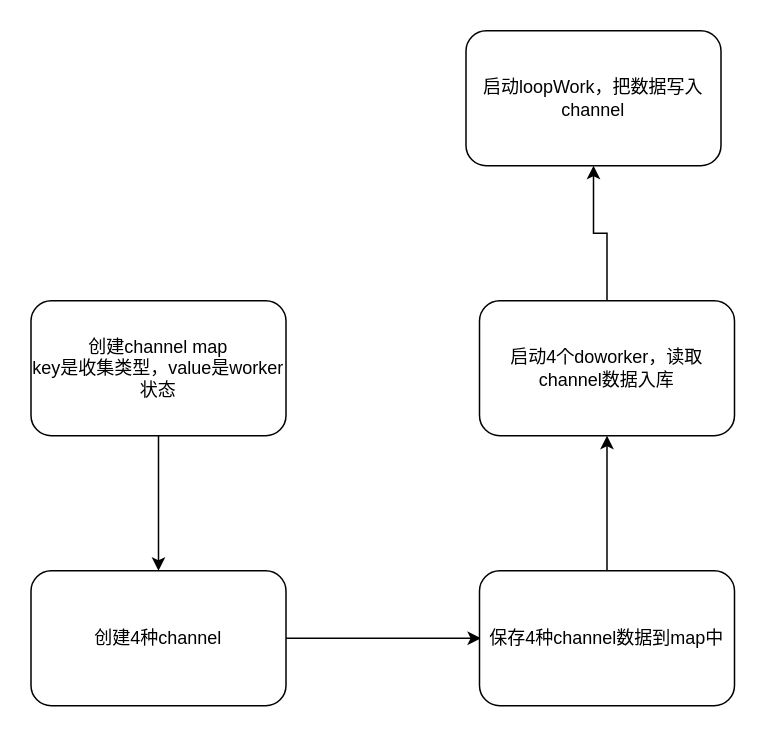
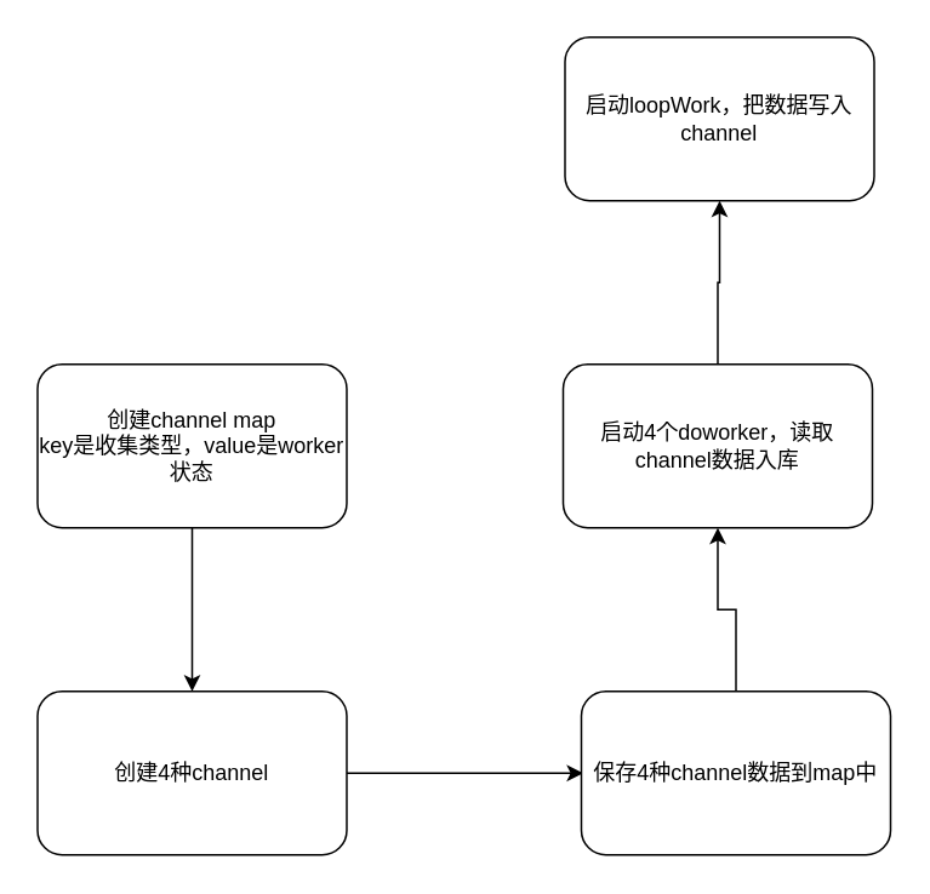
  <mxCell id="0" />
  <mxCell id="1" parent="0" />
  <mxCell id="2" style="edgeStyle=orthogonalEdgeStyle;rounded=0;orthogonalLoop=1;jettySize=auto;html=1;entryX=0.5;entryY=0;entryDx=0;entryDy=0;entryPerimeter=0;" parent="1" source="3" edge="1"><mxGeometry relative="1" as="geometry"><mxPoint x="105" y="380" as="targetPoint" /></mxGeometry></mxCell>
  <mxCell id="3" value="创建channel map&lt;br&gt;key是收集类型，value是worker状态" style="rounded=1;whiteSpace=wrap;html=1;" parent="1" vertex="1"><mxGeometry x="20" y="200" width="170" height="90" as="geometry" /></mxCell>
  <mxCell id="4" style="edgeStyle=orthogonalEdgeStyle;rounded=0;orthogonalLoop=1;jettySize=auto;html=1;" parent="1" source="5" edge="1"><mxGeometry relative="1" as="geometry"><mxPoint x="320" y="425" as="targetPoint" /></mxGeometry></mxCell>
  <mxCell id="5" value="创建4种channel" style="rounded=1;whiteSpace=wrap;html=1;" parent="1" vertex="1"><mxGeometry x="20" y="380" width="170" height="90" as="geometry" /></mxCell>
  <mxCell id="6" style="edgeStyle=orthogonalEdgeStyle;rounded=0;orthogonalLoop=1;jettySize=auto;html=1;entryX=0.5;entryY=1;entryDx=0;entryDy=0;" parent="1" source="7" target="9" edge="1"><mxGeometry relative="1" as="geometry" /></mxCell>
  <mxCell id="7" value="保存4种channel数据到map中" style="rounded=1;whiteSpace=wrap;html=1;" parent="1" vertex="1"><mxGeometry x="319" y="380" width="170" height="90" as="geometry" /></mxCell>
  <mxCell id="8" style="edgeStyle=orthogonalEdgeStyle;rounded=0;orthogonalLoop=1;jettySize=auto;html=1;entryX=0.5;entryY=1;entryDx=0;entryDy=0;" parent="1" source="9" target="10" edge="1"><mxGeometry relative="1" as="geometry" /></mxCell>
- <mxCell id="9" value="启动4个doworker，读取channel数据入库" style="rounded=1;whiteSpace=wrap;html=1;" parent="1" vertex="1"><mxGeometry x="319" y="200" width="170" height="90" as="geometry" /></mxCell>
+ <mxCell id="9" value="启动4个doworker，读取channel数据入库" style="rounded=1;whiteSpace=wrap;html=1;" parent="1" vertex="1"><mxGeometry x="309" y="200" width="170" height="90" as="geometry" /></mxCell>
  <mxCell id="10" value="启动loopWork，把数据写入channel" style="rounded=1;whiteSpace=wrap;html=1;" parent="1" vertex="1"><mxGeometry x="310" y="20" width="170" height="90" as="geometry" /></mxCell>
